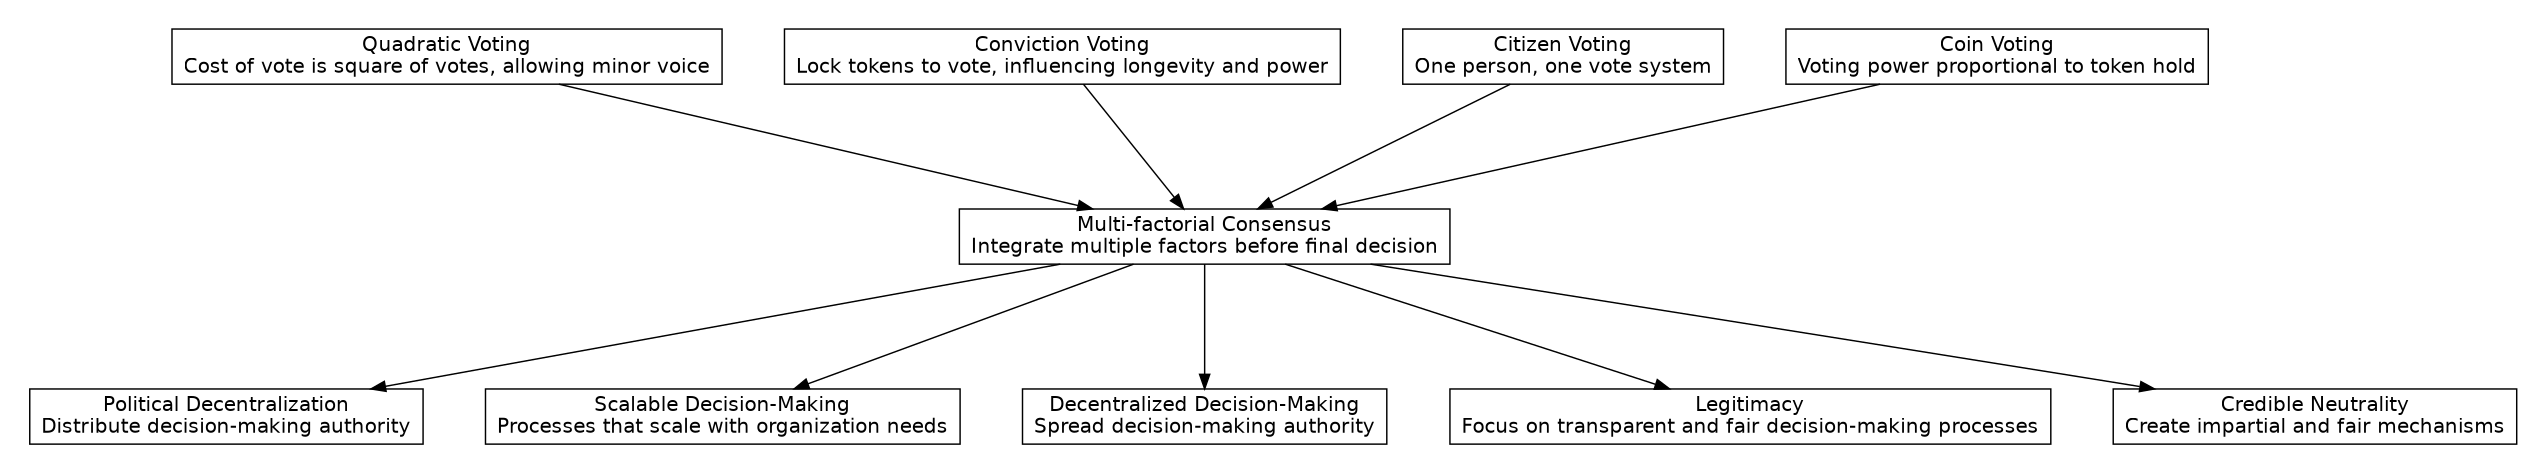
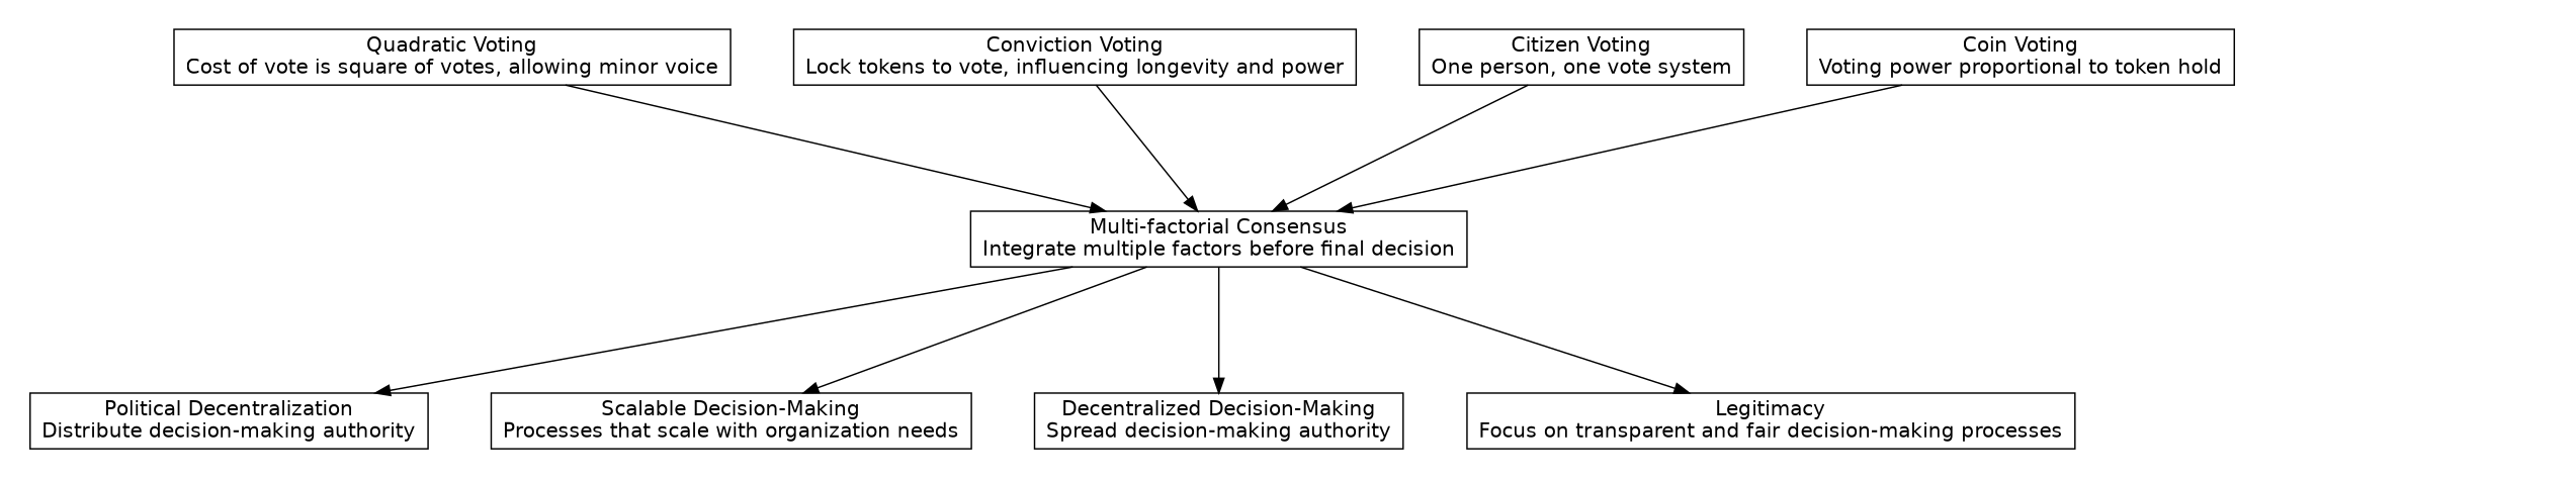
  digraph {
    nodesep=0.6
    rankdir=TB
    ranksep=1.2
    fontname="DejaVu Sans"
    node [shape=box fontname="DejaVu Sans"]
    edge [fontname="DejaVu Sans"]
    n1 [label="Coin Voting\nVoting power proportional to token hold"]
    n2 [label="Citizen Voting\nOne person, one vote system"]
    n3 [label="Conviction Voting\nLock tokens to vote, influencing longevity and power"]
    n4 [label="Quadratic Voting\nCost of vote is square of votes, allowing minor voice"]
-   n5 [label="Credible Neutrality\nCreate impartial and fair mechanisms"]
    n6 [label="Legitimacy\nFocus on transparent and fair decision-making processes"]
    n7 [label="Decentralized Decision-Making\nSpread decision-making authority"]
    n8 [label="Scalable Decision-Making\nProcesses that scale with organization needs"]
    n9 [label="Political Decentralization\nDistribute decision-making authority"]
    n10 [label="Multi-factorial Consensus\nIntegrate multiple factors before final decision"]
    subgraph cluster_1 {
      rank=max
      style=invis
      n1
      n2
      n3
      n4
    }
    subgraph cluster_2 {
      rank=min
      style=invis
-     n5
      n6
      n7
      n8
      n9
    }
    n1 -> n10
    n2 -> n10
    n3 -> n10
    n4 -> n10
-   n10 -> n5
    n10 -> n6
    n10 -> n7
    n10 -> n8
    n10 -> n9
  }
